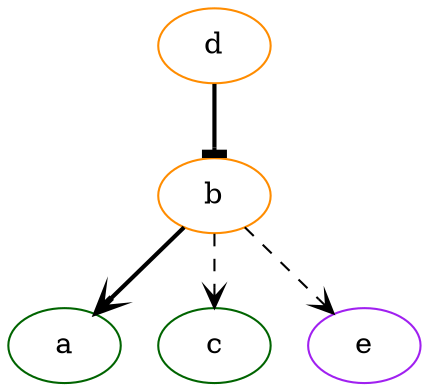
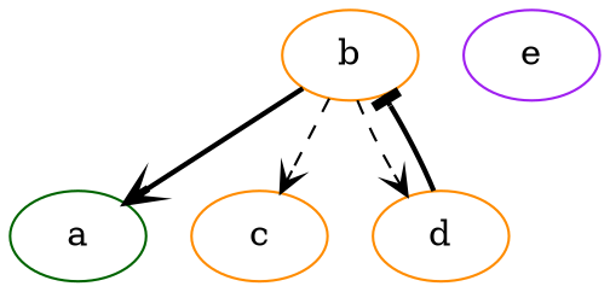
  digraph {
    node [color=darkorange]
    edge [arrowhead=vee style=bold]
    b
    a [color=darkgreen]
-   c [color=darkgreen]
+   c
    d
    e [color=purple]
    b -> a [peso=5]
    b -> c [peso=5 style=dashed]
-   b -> e [style=dashed]
+   b -> d [style=dashed]
    d -> b [arrowhead=tee]
  }
